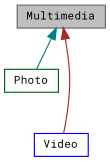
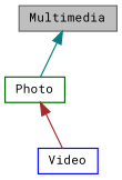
  digraph {
    fontname="Roboto Mono"
    node [fillcolor=white fontname="Roboto Mono" fontsize=10 shape=record style=filled]
    edge [dir=back fontname="Roboto Mono" fontsize=10 labelfontname=Helvetica labelfontsize=10 style=solid]
    n1 [color=gray40 fillcolor=grey75 fontcolor=black height=0.2 label=Multimedia width=0.4]
    n2 [color=darkgreen height=0.2 label=Photo width=0.4]
    n3 [color=blue height=0.2 label=Video width=0.4]
    n1 -> n2 [color=teal]
-   n1 -> n3 [color=brown]
+   n2 -> n3 [color=brown]
  }
